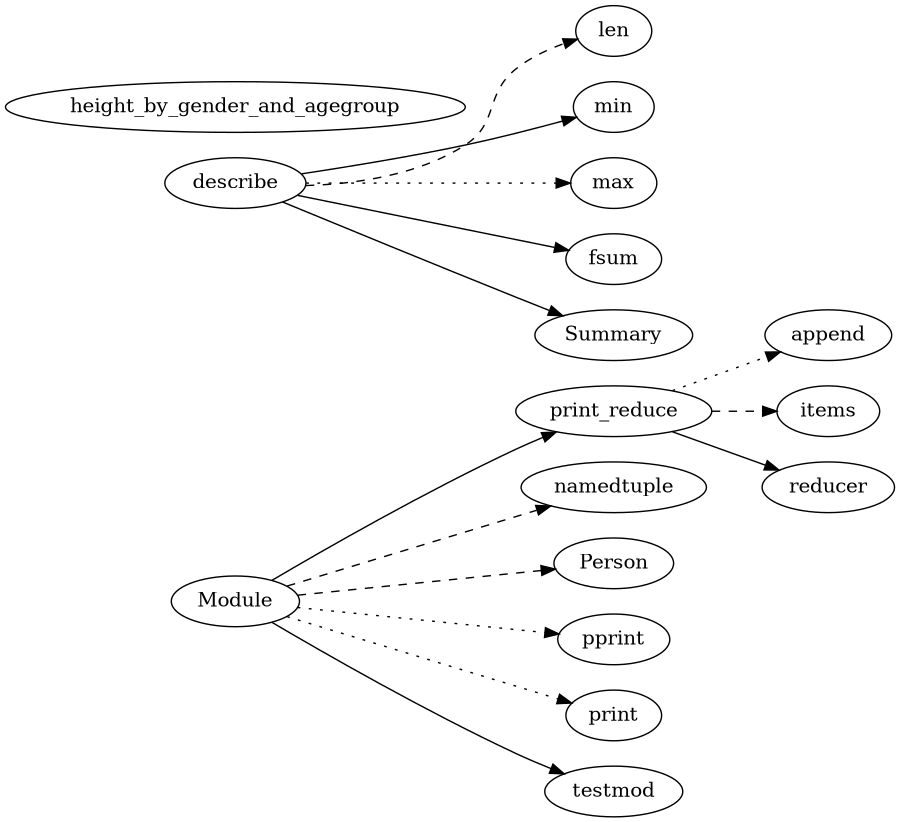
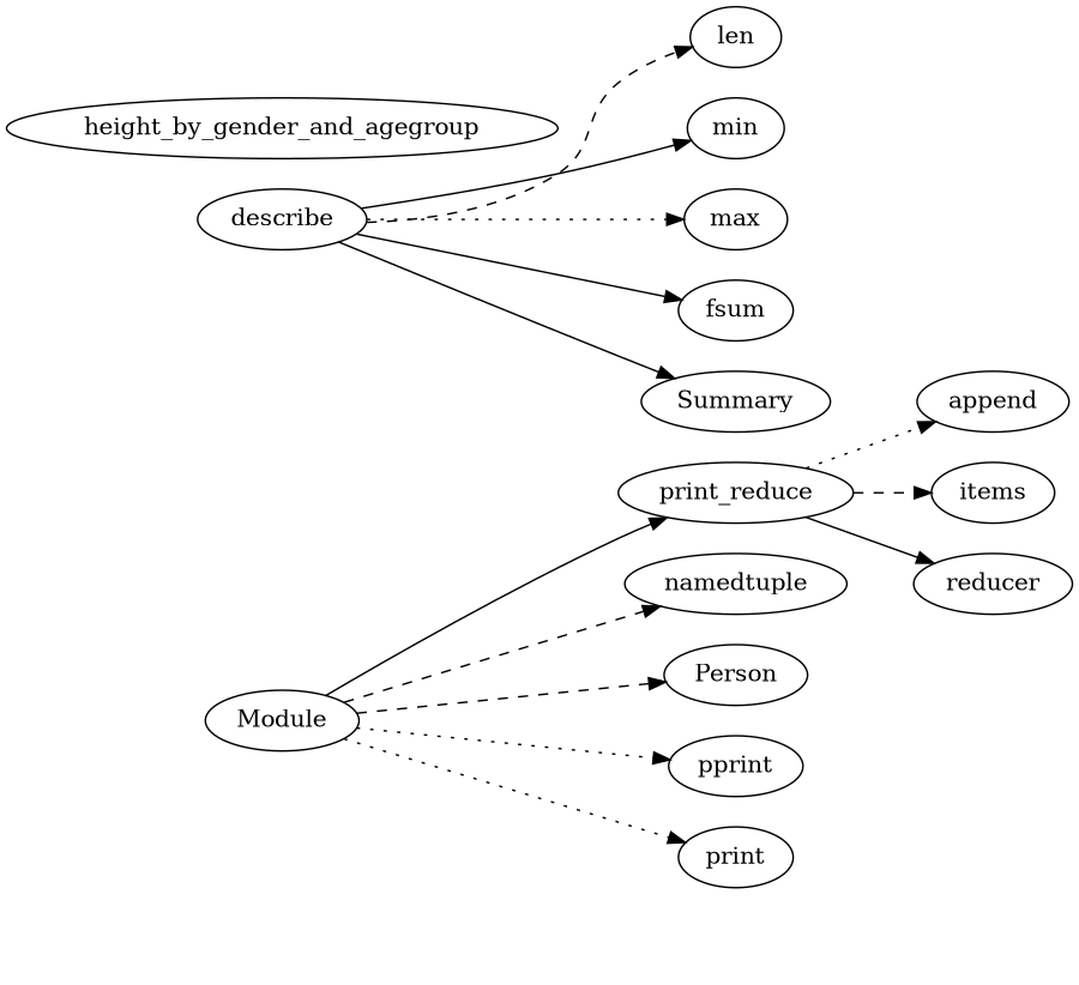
  strict digraph {
    rankdir=LR
    edge [style=solid]
    n1 [label=print_reduce]
    append
    items
    reducer
    describe
    len
    min
    max
    fsum
    Summary
    height_by_gender_and_agegroup
    Module
    namedtuple
    Person
    pprint
    print
-   testmod
    n1 -> append [style=dotted]
    n1 -> items [style=dashed]
    n1 -> reducer
    describe -> len [style=dashed]
    describe -> min
    describe -> max [style=dotted]
    describe -> fsum
    describe -> Summary
    Module -> n1
    Module -> namedtuple [style=dashed]
    Module -> Person [style=dashed]
    Module -> pprint [style=dotted]
    Module -> print [style=dotted]
-   Module -> testmod
  }
